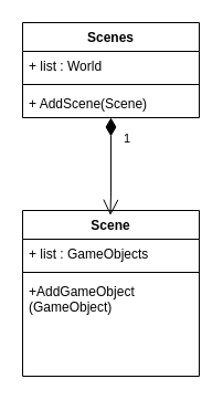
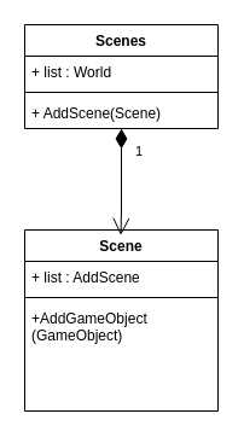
  <mxCell id="0" />
  <mxCell id="1" parent="0" />
  <mxCell id="2" value="Scene" style="swimlane;fontStyle=1;align=center;verticalAlign=top;childLayout=stackLayout;horizontal=1;startSize=26;horizontalStack=0;resizeParent=1;resizeParentMax=0;resizeLast=0;collapsible=1;marginBottom=0;whiteSpace=wrap;html=1;" vertex="1" parent="1"><mxGeometry x="20" y="190" width="160" height="150" as="geometry" /></mxCell>
- <mxCell id="3" value="+ list : GameObjects" style="text;strokeColor=none;fillColor=none;align=left;verticalAlign=top;spacingLeft=4;spacingRight=4;overflow=hidden;rotatable=0;points=[[0,0.5],[1,0.5]];portConstraint=eastwest;whiteSpace=wrap;html=1;" vertex="1" parent="2"><mxGeometry y="26" width="160" height="26" as="geometry" /></mxCell>
+ <mxCell id="3" value="+ list : AddScene" style="text;strokeColor=none;fillColor=none;align=left;verticalAlign=top;spacingLeft=4;spacingRight=4;overflow=hidden;rotatable=0;points=[[0,0.5],[1,0.5]];portConstraint=eastwest;whiteSpace=wrap;html=1;" vertex="1" parent="2"><mxGeometry y="26" width="160" height="26" as="geometry" /></mxCell>
  <mxCell id="4" value="" style="line;strokeWidth=1;fillColor=none;align=left;verticalAlign=middle;spacingTop=-1;spacingLeft=3;spacingRight=3;rotatable=0;labelPosition=right;points=[];portConstraint=eastwest;strokeColor=inherit;" vertex="1" parent="2"><mxGeometry y="52" width="160" height="8" as="geometry" /></mxCell>
  <mxCell id="5" value="+AddGameObject (GameObject)" style="text;strokeColor=none;fillColor=none;align=left;verticalAlign=top;spacingLeft=4;spacingRight=4;overflow=hidden;rotatable=0;points=[[0,0.5],[1,0.5]];portConstraint=eastwest;whiteSpace=wrap;html=1;" vertex="1" parent="2"><mxGeometry y="60" width="160" height="90" as="geometry" /></mxCell>
  <mxCell id="6" value="Scenes" style="swimlane;fontStyle=1;align=center;verticalAlign=top;childLayout=stackLayout;horizontal=1;startSize=26;horizontalStack=0;resizeParent=1;resizeParentMax=0;resizeLast=0;collapsible=1;marginBottom=0;whiteSpace=wrap;html=1;" vertex="1" parent="1"><mxGeometry x="20" y="20" width="160" height="86" as="geometry" /></mxCell>
  <mxCell id="7" value="+ list : World" style="text;strokeColor=none;fillColor=none;align=left;verticalAlign=top;spacingLeft=4;spacingRight=4;overflow=hidden;rotatable=0;points=[[0,0.5],[1,0.5]];portConstraint=eastwest;whiteSpace=wrap;html=1;" vertex="1" parent="6"><mxGeometry y="26" width="160" height="26" as="geometry" /></mxCell>
  <mxCell id="8" value="" style="line;strokeWidth=1;fillColor=none;align=left;verticalAlign=middle;spacingTop=-1;spacingLeft=3;spacingRight=3;rotatable=0;labelPosition=right;points=[];portConstraint=eastwest;strokeColor=inherit;" vertex="1" parent="6"><mxGeometry y="52" width="160" height="8" as="geometry" /></mxCell>
  <mxCell id="9" value="+ AddScene(Scene)" style="text;strokeColor=none;fillColor=none;align=left;verticalAlign=top;spacingLeft=4;spacingRight=4;overflow=hidden;rotatable=0;points=[[0,0.5],[1,0.5]];portConstraint=eastwest;whiteSpace=wrap;html=1;" vertex="1" parent="6"><mxGeometry y="60" width="160" height="26" as="geometry" /></mxCell>
  <mxCell id="10" value="1" style="endArrow=open;html=1;endSize=12;startArrow=diamondThin;startSize=14;startFill=1;edgeStyle=orthogonalEdgeStyle;align=left;verticalAlign=bottom;rounded=0;exitX=0.503;exitY=0.832;exitDx=0;exitDy=0;exitPerimeter=0;entryX=0.5;entryY=0;entryDx=0;entryDy=0;" edge="1" parent="1"><mxGeometry x="-0.358" y="10" relative="1" as="geometry"><mxPoint x="100" y="106.002" as="sourcePoint" /><mxPoint x="99.52" y="194.37" as="targetPoint" /><Array as="points"><mxPoint x="100.52" y="174.37" /></Array><mxPoint as="offset" /></mxGeometry></mxCell>
